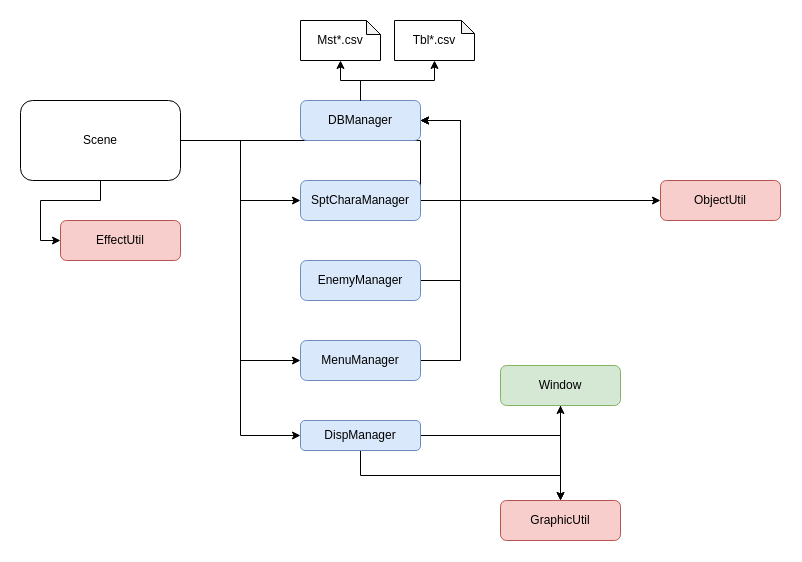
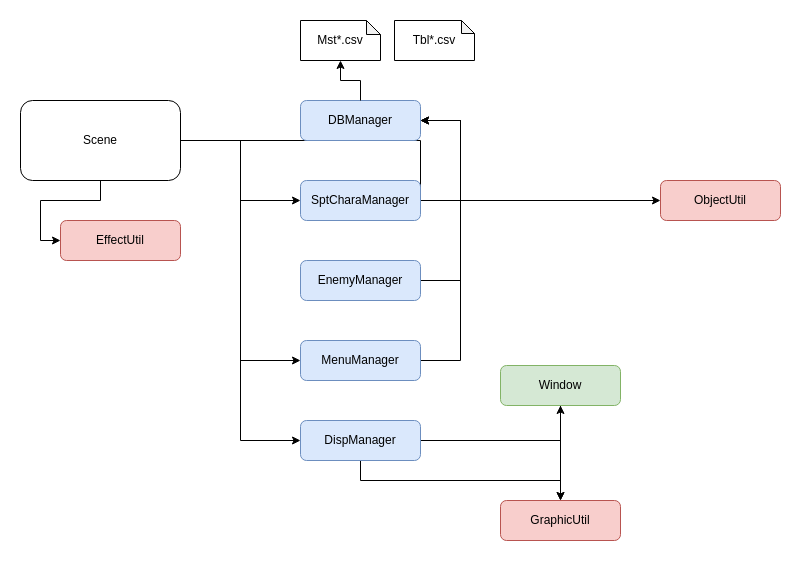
  <mxCell id="0" />
  <mxCell id="1" parent="0" />
  <mxCell id="2" style="edgeStyle=orthogonalEdgeStyle;rounded=0;orthogonalLoop=1;jettySize=auto;html=1;exitX=1;exitY=0.5;exitDx=0;exitDy=0;" edge="1" parent="1" source="7" target="26"><mxGeometry relative="1" as="geometry" /></mxCell>
  <mxCell id="3" style="edgeStyle=orthogonalEdgeStyle;rounded=0;orthogonalLoop=1;jettySize=auto;html=1;exitX=1;exitY=0.5;exitDx=0;exitDy=0;entryX=0;entryY=0.5;entryDx=0;entryDy=0;" edge="1" parent="1" source="7" target="14"><mxGeometry relative="1" as="geometry" /></mxCell>
  <mxCell id="4" style="edgeStyle=orthogonalEdgeStyle;rounded=0;orthogonalLoop=1;jettySize=auto;html=1;exitX=1;exitY=0.5;exitDx=0;exitDy=0;entryX=0;entryY=0.5;entryDx=0;entryDy=0;" edge="1" parent="1" source="7" target="18"><mxGeometry relative="1" as="geometry" /></mxCell>
  <mxCell id="5" style="edgeStyle=orthogonalEdgeStyle;rounded=0;orthogonalLoop=1;jettySize=auto;html=1;exitX=1;exitY=0.5;exitDx=0;exitDy=0;entryX=0;entryY=0.5;entryDx=0;entryDy=0;" edge="1" parent="1" source="7" target="21"><mxGeometry relative="1" as="geometry" /></mxCell>
  <mxCell id="6" style="edgeStyle=orthogonalEdgeStyle;rounded=0;orthogonalLoop=1;jettySize=auto;html=1;exitX=0.5;exitY=1;exitDx=0;exitDy=0;entryX=0;entryY=0.5;entryDx=0;entryDy=0;" edge="1" parent="1" source="7" target="24"><mxGeometry relative="1" as="geometry"><Array as="points"><mxPoint x="100" y="200" /><mxPoint x="40" y="200" /><mxPoint x="40" y="240" /></Array></mxGeometry></mxCell>
  <mxCell id="7" value="Scene" style="rounded=1;whiteSpace=wrap;html=1;" parent="1" vertex="1"><mxGeometry x="20" y="100" width="160" height="80" as="geometry" /></mxCell>
  <mxCell id="8" value="DBManager" style="rounded=1;whiteSpace=wrap;html=1;fillColor=#dae8fc;strokeColor=#6c8ebf;" parent="1" vertex="1"><mxGeometry x="300" y="100" width="120" height="40" as="geometry" /></mxCell>
  <mxCell id="9" value="Mst*.csv" style="shape=note;whiteSpace=wrap;html=1;backgroundOutline=1;darkOpacity=0.05;size=14;" parent="1" vertex="1"><mxGeometry x="300" width="80" height="40" as="geometry" y="20" /></mxCell>
  <mxCell id="10" value="Tbl*.csv" style="shape=note;whiteSpace=wrap;html=1;backgroundOutline=1;darkOpacity=0.05;size=13;" parent="1" vertex="1"><mxGeometry x="394" width="80" height="40" as="geometry" y="20" /></mxCell>
  <mxCell id="11" style="edgeStyle=orthogonalEdgeStyle;rounded=0;orthogonalLoop=1;jettySize=auto;html=1;exitX=0.5;exitY=0;exitDx=0;exitDy=0;entryX=0.5;entryY=1;entryDx=0;entryDy=0;entryPerimeter=0;" edge="1" parent="1" source="8" target="9"><mxGeometry relative="1" as="geometry" /></mxCell>
- <mxCell id="12" style="edgeStyle=orthogonalEdgeStyle;rounded=0;orthogonalLoop=1;jettySize=auto;html=1;exitX=0.5;exitY=0;exitDx=0;exitDy=0;entryX=0.5;entryY=1;entryDx=0;entryDy=0;entryPerimeter=0;" edge="1" parent="1" source="8" target="10"><mxGeometry relative="1" as="geometry" /></mxCell>
  <mxCell id="13" style="edgeStyle=orthogonalEdgeStyle;rounded=0;orthogonalLoop=1;jettySize=auto;html=1;exitX=1;exitY=0.5;exitDx=0;exitDy=0;entryX=1;entryY=0.5;entryDx=0;entryDy=0;" edge="1" parent="1" source="14" target="8"><mxGeometry relative="1" as="geometry"><Array as="points"><mxPoint x="460" y="200" /><mxPoint x="460" y="120" /></Array></mxGeometry></mxCell>
  <mxCell id="14" value="SptCharaManager" style="rounded=1;whiteSpace=wrap;html=1;fillColor=#dae8fc;strokeColor=#6c8ebf;" vertex="1" parent="1"><mxGeometry x="300" y="180" width="120" height="40" as="geometry" /></mxCell>
  <mxCell id="15" style="edgeStyle=orthogonalEdgeStyle;rounded=0;orthogonalLoop=1;jettySize=auto;html=1;exitX=1;exitY=0.5;exitDx=0;exitDy=0;entryX=1;entryY=0.5;entryDx=0;entryDy=0;" edge="1" parent="1" source="16" target="8"><mxGeometry relative="1" as="geometry"><mxPoint x="530" y="170" as="targetPoint" /><Array as="points"><mxPoint x="460" y="280" /><mxPoint x="460" y="120" /></Array></mxGeometry></mxCell>
  <mxCell id="16" value="EnemyManager" style="rounded=1;whiteSpace=wrap;html=1;fillColor=#dae8fc;strokeColor=#6c8ebf;" vertex="1" parent="1"><mxGeometry x="300" y="260" width="120" height="40" as="geometry" /></mxCell>
  <mxCell id="17" style="edgeStyle=orthogonalEdgeStyle;rounded=0;orthogonalLoop=1;jettySize=auto;html=1;exitX=1;exitY=0.5;exitDx=0;exitDy=0;" edge="1" parent="1" source="18"><mxGeometry relative="1" as="geometry"><mxPoint x="420" y="120" as="targetPoint" /><Array as="points"><mxPoint x="460" y="360" /><mxPoint x="460" y="120" /></Array></mxGeometry></mxCell>
  <mxCell id="18" value="MenuManager" style="rounded=1;whiteSpace=wrap;html=1;fillColor=#dae8fc;strokeColor=#6c8ebf;" vertex="1" parent="1"><mxGeometry x="300" y="340" width="120" height="40" as="geometry" /></mxCell>
  <mxCell id="19" value="" style="edgeStyle=orthogonalEdgeStyle;rounded=0;orthogonalLoop=1;jettySize=auto;html=1;" edge="1" parent="1" source="21" target="23"><mxGeometry relative="1" as="geometry" /></mxCell>
  <mxCell id="20" style="edgeStyle=orthogonalEdgeStyle;rounded=0;orthogonalLoop=1;jettySize=auto;html=1;exitX=0.5;exitY=1;exitDx=0;exitDy=0;entryX=0.5;entryY=0;entryDx=0;entryDy=0;" edge="1" parent="1" source="21" target="25"><mxGeometry relative="1" as="geometry" /></mxCell>
- <mxCell id="21" value="DispManager" style="rounded=1;whiteSpace=wrap;html=1;fillColor=#dae8fc;strokeColor=#6c8ebf;" vertex="1" parent="1"><mxGeometry x="300" y="420" width="120" height="30" as="geometry" /></mxCell>
+ <mxCell id="21" value="DispManager" style="rounded=1;whiteSpace=wrap;html=1;fillColor=#dae8fc;strokeColor=#6c8ebf;" vertex="1" parent="1"><mxGeometry x="300" y="420" width="120" height="40" as="geometry" /></mxCell>
  <mxCell id="22" style="edgeStyle=orthogonalEdgeStyle;rounded=0;orthogonalLoop=1;jettySize=auto;html=1;exitX=0.5;exitY=1;exitDx=0;exitDy=0;" edge="1" parent="1" source="23"><mxGeometry relative="1" as="geometry"><mxPoint x="560" y="500" as="targetPoint" /></mxGeometry></mxCell>
  <mxCell id="23" value="Window" style="rounded=1;whiteSpace=wrap;html=1;fillColor=#d5e8d4;strokeColor=#82b366;" vertex="1" parent="1"><mxGeometry x="500" y="365" width="120" height="40" as="geometry" /></mxCell>
  <mxCell id="24" value="EffectUtil" style="rounded=1;whiteSpace=wrap;html=1;fillColor=#f8cecc;strokeColor=#b85450;" vertex="1" parent="1"><mxGeometry x="60" y="220" width="120" height="40" as="geometry" /></mxCell>
  <mxCell id="25" value="GraphicUtil" style="rounded=1;whiteSpace=wrap;html=1;fillColor=#f8cecc;strokeColor=#b85450;" vertex="1" parent="1"><mxGeometry x="500" y="500" width="120" height="40" as="geometry" /></mxCell>
  <mxCell id="26" value="ObjectUtil" style="rounded=1;whiteSpace=wrap;html=1;fillColor=#f8cecc;strokeColor=#b85450;" vertex="1" parent="1"><mxGeometry x="660" y="180" width="120" height="40" as="geometry" /></mxCell>
